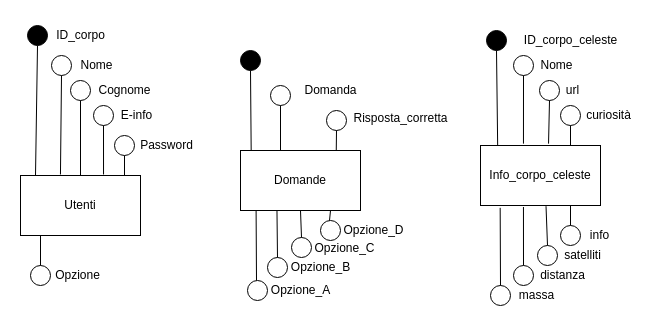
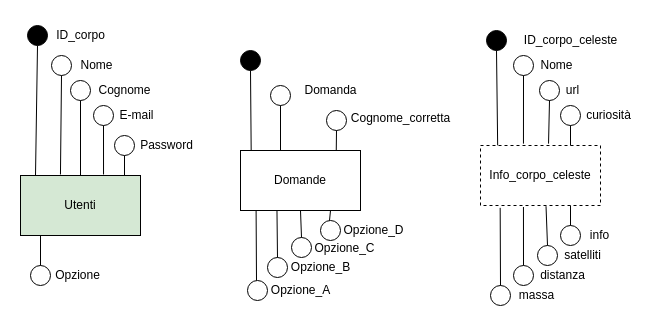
  <mxCell id="0" />
  <mxCell id="1" parent="0" />
- <mxCell id="2" value="Utenti" style="rounded=0;whiteSpace=wrap;html=1;" vertex="1" parent="1"><mxGeometry x="20" y="175" width="120" height="60" as="geometry" /></mxCell>
- <mxCell id="3" value="Info_corpo_celeste" style="rounded=0;whiteSpace=wrap;html=1;" vertex="1" parent="1"><mxGeometry x="480" y="145" width="120" height="60" as="geometry" /></mxCell>
+ <mxCell id="2" value="Utenti" style="rounded=0;whiteSpace=wrap;html=1;fillColor=#d5e8d4;" vertex="1" parent="1"><mxGeometry x="20" y="175" width="120" height="60" as="geometry" /></mxCell>
+ <mxCell id="3" value="Info_corpo_celeste" style="rounded=0;whiteSpace=wrap;html=1;dashed=1;" vertex="1" parent="1"><mxGeometry x="480" y="145" width="120" height="60" as="geometry" /></mxCell>
  <mxCell id="4" value="" style="ellipse;whiteSpace=wrap;html=1;aspect=fixed;fillColor=#000000;" vertex="1" parent="1"><mxGeometry x="27" y="25" width="20" height="20" as="geometry" /></mxCell>
  <mxCell id="5" value="" style="endArrow=none;html=1;rounded=0;entryX=0.5;entryY=1;entryDx=0;entryDy=0;exitX=0.125;exitY=0;exitDx=0;exitDy=0;exitPerimeter=0;" edge="1" parent="1" source="2" target="4"><mxGeometry width="50" height="50" relative="1" as="geometry"><mxPoint x="-20" y="265" as="sourcePoint" /><mxPoint x="30" y="215" as="targetPoint" /></mxGeometry></mxCell>
  <mxCell id="6" value="ID_corpo" style="text;html=1;align=center;verticalAlign=middle;resizable=0;points=[];autosize=1;strokeColor=none;fillColor=none;" vertex="1" parent="1"><mxGeometry x="40" y="20" width="80" height="30" as="geometry" /></mxCell>
  <mxCell id="7" value="" style="ellipse;whiteSpace=wrap;html=1;aspect=fixed;" vertex="1" parent="1"><mxGeometry x="51" y="55" width="20" height="20" as="geometry" /></mxCell>
  <mxCell id="8" value="" style="endArrow=none;html=1;rounded=0;entryX=0.5;entryY=1;entryDx=0;entryDy=0;exitX=0.333;exitY=-0.017;exitDx=0;exitDy=0;exitPerimeter=0;" edge="1" parent="1" source="2" target="7"><mxGeometry width="50" height="50" relative="1" as="geometry"><mxPoint x="-20" y="265" as="sourcePoint" /><mxPoint x="30" y="215" as="targetPoint" /></mxGeometry></mxCell>
  <mxCell id="9" value="Nome" style="text;html=1;align=center;verticalAlign=middle;resizable=0;points=[];autosize=1;strokeColor=none;fillColor=none;" vertex="1" parent="1"><mxGeometry x="66" y="50" width="60" height="30" as="geometry" /></mxCell>
  <mxCell id="10" value="" style="ellipse;whiteSpace=wrap;html=1;aspect=fixed;" vertex="1" parent="1"><mxGeometry x="70" y="80" width="20" height="20" as="geometry" /></mxCell>
  <mxCell id="11" value="" style="endArrow=none;html=1;rounded=0;entryX=0.5;entryY=1;entryDx=0;entryDy=0;exitX=0.5;exitY=0;exitDx=0;exitDy=0;" edge="1" parent="1" source="2" target="10"><mxGeometry width="50" height="50" relative="1" as="geometry"><mxPoint x="-20" y="265" as="sourcePoint" /><mxPoint x="30" y="215" as="targetPoint" /></mxGeometry></mxCell>
  <mxCell id="12" value="Cognome" style="text;html=1;align=center;verticalAlign=middle;resizable=0;points=[];autosize=1;strokeColor=none;fillColor=none;" vertex="1" parent="1"><mxGeometry x="84" y="75" width="80" height="30" as="geometry" /></mxCell>
  <mxCell id="13" value="" style="ellipse;whiteSpace=wrap;html=1;aspect=fixed;" vertex="1" parent="1"><mxGeometry x="93" y="105" width="20" height="20" as="geometry" /></mxCell>
- <mxCell id="14" value="E-info" style="text;html=1;align=center;verticalAlign=middle;resizable=0;points=[];autosize=1;strokeColor=none;fillColor=none;" vertex="1" parent="1"><mxGeometry x="106" y="100" width="60" height="30" as="geometry" /></mxCell>
+ <mxCell id="14" value="E-mail" style="text;html=1;align=center;verticalAlign=middle;resizable=0;points=[];autosize=1;strokeColor=none;fillColor=none;" vertex="1" parent="1"><mxGeometry x="106" y="100" width="60" height="30" as="geometry" /></mxCell>
  <mxCell id="15" value="" style="endArrow=none;html=1;rounded=0;entryX=0.5;entryY=1;entryDx=0;entryDy=0;exitX=0.692;exitY=-0.017;exitDx=0;exitDy=0;exitPerimeter=0;" edge="1" parent="1" source="2" target="13"><mxGeometry width="50" height="50" relative="1" as="geometry"><mxPoint x="-20" y="265" as="sourcePoint" /><mxPoint x="30" y="215" as="targetPoint" /></mxGeometry></mxCell>
  <mxCell id="16" value="" style="ellipse;whiteSpace=wrap;html=1;aspect=fixed;" vertex="1" parent="1"><mxGeometry x="114" y="135" width="20" height="20" as="geometry" /></mxCell>
  <mxCell id="17" value="" style="endArrow=none;html=1;rounded=0;entryX=0.5;entryY=1;entryDx=0;entryDy=0;" edge="1" parent="1" target="16"><mxGeometry width="50" height="50" relative="1" as="geometry"><mxPoint x="124" y="175" as="sourcePoint" /><mxPoint x="30" y="215" as="targetPoint" /></mxGeometry></mxCell>
  <mxCell id="18" value="Password" style="text;html=1;align=center;verticalAlign=middle;resizable=0;points=[];autosize=1;strokeColor=none;fillColor=none;" vertex="1" parent="1"><mxGeometry x="126" y="130" width="80" height="30" as="geometry" /></mxCell>
  <mxCell id="19" value="" style="ellipse;whiteSpace=wrap;html=1;aspect=fixed;" vertex="1" parent="1"><mxGeometry x="30" y="265" width="20" height="20" as="geometry" /></mxCell>
  <mxCell id="20" value="" style="endArrow=none;html=1;rounded=0;exitX=0.5;exitY=0;exitDx=0;exitDy=0;" edge="1" parent="1" source="19"><mxGeometry width="50" height="50" relative="1" as="geometry"><mxPoint x="-20" y="355" as="sourcePoint" /><mxPoint x="40" y="235" as="targetPoint" /></mxGeometry></mxCell>
  <mxCell id="21" value="Opzione" style="text;html=1;align=center;verticalAlign=middle;resizable=0;points=[];autosize=1;strokeColor=none;fillColor=none;" vertex="1" parent="1"><mxGeometry x="47" y="260" width="60" height="30" as="geometry" /></mxCell>
  <mxCell id="22" value="" style="ellipse;whiteSpace=wrap;html=1;aspect=fixed;fillColor=#000000;" vertex="1" parent="1"><mxGeometry x="486" y="30" width="20" height="20" as="geometry" /></mxCell>
  <mxCell id="23" value="" style="endArrow=none;html=1;rounded=0;entryX=0.5;entryY=1;entryDx=0;entryDy=0;exitX=0.143;exitY=-0.003;exitDx=0;exitDy=0;exitPerimeter=0;" edge="1" parent="1" source="3" target="22"><mxGeometry width="50" height="50" relative="1" as="geometry"><mxPoint x="526" y="175" as="sourcePoint" /><mxPoint x="576" y="125" as="targetPoint" /></mxGeometry></mxCell>
  <mxCell id="24" value="ID_corpo_celeste" style="text;html=1;align=center;verticalAlign=middle;resizable=0;points=[];autosize=1;strokeColor=none;fillColor=none;" vertex="1" parent="1"><mxGeometry x="510" y="25" width="120" height="30" as="geometry" /></mxCell>
  <mxCell id="25" value="" style="ellipse;whiteSpace=wrap;html=1;aspect=fixed;" vertex="1" parent="1"><mxGeometry x="513" y="55" width="20" height="20" as="geometry" /></mxCell>
  <mxCell id="26" value="" style="endArrow=none;html=1;rounded=0;entryX=0.5;entryY=1;entryDx=0;entryDy=0;exitX=0.358;exitY=-0.031;exitDx=0;exitDy=0;exitPerimeter=0;" edge="1" parent="1" source="3" target="25"><mxGeometry width="50" height="50" relative="1" as="geometry"><mxPoint x="526" y="175" as="sourcePoint" /><mxPoint x="576" y="125" as="targetPoint" /></mxGeometry></mxCell>
  <mxCell id="27" value="Nome" style="text;html=1;align=center;verticalAlign=middle;resizable=0;points=[];autosize=1;strokeColor=none;fillColor=none;" vertex="1" parent="1"><mxGeometry x="526" y="50" width="60" height="30" as="geometry" /></mxCell>
  <mxCell id="28" value="" style="ellipse;whiteSpace=wrap;html=1;aspect=fixed;" vertex="1" parent="1"><mxGeometry x="539" y="80" width="20" height="20" as="geometry" /></mxCell>
  <mxCell id="29" value="" style="endArrow=none;html=1;rounded=0;entryX=0.5;entryY=1;entryDx=0;entryDy=0;exitX=0.567;exitY=-0.031;exitDx=0;exitDy=0;exitPerimeter=0;" edge="1" parent="1" source="3" target="28"><mxGeometry width="50" height="50" relative="1" as="geometry"><mxPoint x="526" y="175" as="sourcePoint" /><mxPoint x="576" y="125" as="targetPoint" /></mxGeometry></mxCell>
  <mxCell id="30" value="url" style="text;html=1;align=center;verticalAlign=middle;resizable=0;points=[];autosize=1;strokeColor=none;fillColor=none;" vertex="1" parent="1"><mxGeometry x="552" y="75" width="40" height="30" as="geometry" /></mxCell>
  <mxCell id="31" value="" style="ellipse;whiteSpace=wrap;html=1;aspect=fixed;" vertex="1" parent="1"><mxGeometry x="490" y="285" width="20" height="20" as="geometry" /></mxCell>
  <mxCell id="32" value="" style="endArrow=none;html=1;rounded=0;exitX=0.164;exitY=1.039;exitDx=0;exitDy=0;exitPerimeter=0;entryX=0.5;entryY=0;entryDx=0;entryDy=0;" edge="1" parent="1" source="3" target="31"><mxGeometry width="50" height="50" relative="1" as="geometry"><mxPoint x="526" y="175" as="sourcePoint" /><mxPoint x="576" y="125" as="targetPoint" /></mxGeometry></mxCell>
  <mxCell id="33" value="massa" style="text;html=1;align=center;verticalAlign=middle;resizable=0;points=[];autosize=1;strokeColor=none;fillColor=none;" vertex="1" parent="1"><mxGeometry x="506" y="280" width="60" height="30" as="geometry" /></mxCell>
  <mxCell id="34" value="" style="ellipse;whiteSpace=wrap;html=1;aspect=fixed;" vertex="1" parent="1"><mxGeometry x="513" y="265" width="20" height="20" as="geometry" /></mxCell>
  <mxCell id="35" value="distanza" style="text;html=1;align=center;verticalAlign=middle;resizable=0;points=[];autosize=1;strokeColor=none;fillColor=none;" vertex="1" parent="1"><mxGeometry x="527" y="260" width="70" height="30" as="geometry" /></mxCell>
  <mxCell id="36" value="" style="endArrow=none;html=1;rounded=0;exitX=0.358;exitY=1.025;exitDx=0;exitDy=0;exitPerimeter=0;" edge="1" parent="1" source="3"><mxGeometry width="50" height="50" relative="1" as="geometry"><mxPoint x="526" y="175" as="sourcePoint" /><mxPoint x="523" y="265" as="targetPoint" /></mxGeometry></mxCell>
  <mxCell id="37" value="" style="ellipse;whiteSpace=wrap;html=1;aspect=fixed;" vertex="1" parent="1"><mxGeometry x="537" y="245" width="20" height="20" as="geometry" /></mxCell>
  <mxCell id="38" value="" style="endArrow=none;html=1;rounded=0;exitX=0.546;exitY=1.011;exitDx=0;exitDy=0;exitPerimeter=0;entryX=0.5;entryY=0;entryDx=0;entryDy=0;" edge="1" parent="1" source="3" target="37"><mxGeometry width="50" height="50" relative="1" as="geometry"><mxPoint x="526" y="175" as="sourcePoint" /><mxPoint x="576" y="125" as="targetPoint" /></mxGeometry></mxCell>
  <mxCell id="39" value="satelliti" style="text;html=1;align=center;verticalAlign=middle;resizable=0;points=[];autosize=1;strokeColor=none;fillColor=none;" vertex="1" parent="1"><mxGeometry x="552" y="240" width="60" height="30" as="geometry" /></mxCell>
  <mxCell id="40" value="" style="ellipse;whiteSpace=wrap;html=1;aspect=fixed;" vertex="1" parent="1"><mxGeometry x="560" y="225" width="20" height="20" as="geometry" /></mxCell>
  <mxCell id="41" value="" style="endArrow=none;html=1;rounded=0;exitX=0.75;exitY=1;exitDx=0;exitDy=0;entryX=0.5;entryY=0;entryDx=0;entryDy=0;" edge="1" parent="1" source="3" target="40"><mxGeometry width="50" height="50" relative="1" as="geometry"><mxPoint x="526" y="175" as="sourcePoint" /><mxPoint x="576" y="125" as="targetPoint" /></mxGeometry></mxCell>
  <mxCell id="42" value="info" style="text;html=1;align=center;verticalAlign=middle;resizable=0;points=[];autosize=1;strokeColor=none;fillColor=none;" vertex="1" parent="1"><mxGeometry x="579" y="220" width="40" height="30" as="geometry" /></mxCell>
  <mxCell id="43" value="" style="ellipse;whiteSpace=wrap;html=1;aspect=fixed;" vertex="1" parent="1"><mxGeometry x="560" y="105" width="20" height="20" as="geometry" /></mxCell>
  <mxCell id="44" value="" style="endArrow=none;html=1;rounded=0;entryX=0.5;entryY=1;entryDx=0;entryDy=0;exitX=0.75;exitY=0;exitDx=0;exitDy=0;" edge="1" parent="1" source="3" target="43"><mxGeometry width="50" height="50" relative="1" as="geometry"><mxPoint x="526" y="175" as="sourcePoint" /><mxPoint x="576" y="125" as="targetPoint" /></mxGeometry></mxCell>
  <mxCell id="45" value="curiosità" style="text;html=1;align=center;verticalAlign=middle;resizable=0;points=[];autosize=1;strokeColor=none;fillColor=none;" vertex="1" parent="1"><mxGeometry x="573" y="100" width="70" height="30" as="geometry" /></mxCell>
  <mxCell id="46" value="Domande" style="rounded=0;whiteSpace=wrap;html=1;" vertex="1" parent="1"><mxGeometry x="240" y="150" width="120" height="60" as="geometry" /></mxCell>
  <mxCell id="47" value="" style="ellipse;whiteSpace=wrap;html=1;aspect=fixed;fillColor=#000000;" vertex="1" parent="1"><mxGeometry x="240" y="50" width="20" height="20" as="geometry" /></mxCell>
  <mxCell id="48" value="" style="endArrow=none;html=1;rounded=0;entryX=0.5;entryY=1;entryDx=0;entryDy=0;exitX=0.089;exitY=-0.001;exitDx=0;exitDy=0;exitPerimeter=0;" edge="1" parent="1" source="46" target="47"><mxGeometry width="50" height="50" relative="1" as="geometry"><mxPoint x="300" y="190" as="sourcePoint" /><mxPoint x="350" y="140" as="targetPoint" /></mxGeometry></mxCell>
  <mxCell id="49" value="Domanda" style="text;html=1;align=center;verticalAlign=middle;resizable=0;points=[];autosize=1;strokeColor=none;fillColor=none;" vertex="1" parent="1"><mxGeometry x="290" y="75" width="80" height="30" as="geometry" /></mxCell>
  <mxCell id="50" value="" style="ellipse;whiteSpace=wrap;html=1;aspect=fixed;" vertex="1" parent="1"><mxGeometry x="270" y="85" width="20" height="20" as="geometry" /></mxCell>
  <mxCell id="51" value="" style="endArrow=none;html=1;rounded=0;entryX=0.5;entryY=1;entryDx=0;entryDy=0;" edge="1" parent="1" target="50"><mxGeometry width="50" height="50" relative="1" as="geometry"><mxPoint x="280" y="150" as="sourcePoint" /><mxPoint x="190" y="200" as="targetPoint" /></mxGeometry></mxCell>
  <mxCell id="52" value="" style="ellipse;whiteSpace=wrap;html=1;aspect=fixed;" vertex="1" parent="1"><mxGeometry x="247" y="280" width="20" height="20" as="geometry" /></mxCell>
  <mxCell id="53" value="" style="endArrow=none;html=1;rounded=0;entryX=0.13;entryY=0.996;entryDx=0;entryDy=0;entryPerimeter=0;" edge="1" parent="1" target="46"><mxGeometry width="50" height="50" relative="1" as="geometry"><mxPoint x="256" y="280" as="sourcePoint" /><mxPoint x="190" y="200" as="targetPoint" /></mxGeometry></mxCell>
  <mxCell id="54" value="&lt;div&gt;Opzione_A&lt;/div&gt;" style="text;html=1;align=center;verticalAlign=middle;resizable=0;points=[];autosize=1;strokeColor=none;fillColor=none;" vertex="1" parent="1"><mxGeometry x="260" y="275" width="80" height="30" as="geometry" /></mxCell>
  <mxCell id="55" value="" style="ellipse;whiteSpace=wrap;html=1;aspect=fixed;" vertex="1" parent="1"><mxGeometry x="267" y="257" width="20" height="20" as="geometry" /></mxCell>
  <mxCell id="56" value="" style="endArrow=none;html=1;rounded=0;entryX=0.304;entryY=1.002;entryDx=0;entryDy=0;entryPerimeter=0;exitX=0.5;exitY=0;exitDx=0;exitDy=0;" edge="1" parent="1" source="55" target="46"><mxGeometry width="50" height="50" relative="1" as="geometry"><mxPoint x="276" y="255" as="sourcePoint" /><mxPoint x="276" y="185" as="targetPoint" /></mxGeometry></mxCell>
  <mxCell id="57" value="&lt;div&gt;Opzione_B&lt;/div&gt;" style="text;html=1;align=center;verticalAlign=middle;resizable=0;points=[];autosize=1;strokeColor=none;fillColor=none;" vertex="1" parent="1"><mxGeometry x="280" y="252" width="80" height="30" as="geometry" /></mxCell>
  <mxCell id="58" value="" style="ellipse;whiteSpace=wrap;html=1;aspect=fixed;" vertex="1" parent="1"><mxGeometry x="291" y="237" width="20" height="20" as="geometry" /></mxCell>
  <mxCell id="59" value="" style="endArrow=none;html=1;rounded=0;entryX=0.5;entryY=1;entryDx=0;entryDy=0;exitX=0.5;exitY=0;exitDx=0;exitDy=0;" edge="1" parent="1" source="58" target="46"><mxGeometry width="50" height="50" relative="1" as="geometry"><mxPoint x="300" y="230" as="sourcePoint" /><mxPoint x="300" y="160" as="targetPoint" /></mxGeometry></mxCell>
  <mxCell id="60" value="&lt;div&gt;Opzione_C&lt;/div&gt;" style="text;html=1;align=center;verticalAlign=middle;resizable=0;points=[];autosize=1;strokeColor=none;fillColor=none;" vertex="1" parent="1"><mxGeometry x="304" y="233" width="80" height="30" as="geometry" /></mxCell>
  <mxCell id="61" value="" style="ellipse;whiteSpace=wrap;html=1;aspect=fixed;" vertex="1" parent="1"><mxGeometry x="320" y="220" width="20" height="20" as="geometry" /></mxCell>
  <mxCell id="62" value="" style="endArrow=none;html=1;rounded=0;entryX=0.75;entryY=1;entryDx=0;entryDy=0;" edge="1" parent="1" target="46"><mxGeometry width="50" height="50" relative="1" as="geometry"><mxPoint x="329" y="220" as="sourcePoint" /><mxPoint x="329" y="150" as="targetPoint" /></mxGeometry></mxCell>
  <mxCell id="63" value="&lt;div&gt;Opzione_D&lt;/div&gt;" style="text;html=1;align=center;verticalAlign=middle;resizable=0;points=[];autosize=1;strokeColor=none;fillColor=none;" vertex="1" parent="1"><mxGeometry x="333" y="215" width="80" height="30" as="geometry" /></mxCell>
  <mxCell id="64" value="" style="ellipse;whiteSpace=wrap;html=1;aspect=fixed;" vertex="1" parent="1"><mxGeometry x="326" y="110" width="20" height="20" as="geometry" /></mxCell>
  <mxCell id="65" value="" style="endArrow=none;html=1;rounded=0;entryX=0.798;entryY=0.002;entryDx=0;entryDy=0;entryPerimeter=0;" edge="1" parent="1" target="46"><mxGeometry width="50" height="50" relative="1" as="geometry"><mxPoint x="336" y="130" as="sourcePoint" /><mxPoint x="429" y="75" as="targetPoint" /></mxGeometry></mxCell>
- <mxCell id="66" value="Risposta_corretta" style="text;html=1;align=center;verticalAlign=middle;resizable=0;points=[];autosize=1;strokeColor=none;fillColor=none;" vertex="1" parent="1"><mxGeometry x="340" y="103" width="120" height="30" as="geometry" /></mxCell>
+ <mxCell id="66" value="Cognome_corretta" style="text;html=1;align=center;verticalAlign=middle;resizable=0;points=[];autosize=1;strokeColor=none;fillColor=none;" vertex="1" parent="1"><mxGeometry x="340" y="103" width="120" height="30" as="geometry" /></mxCell>
